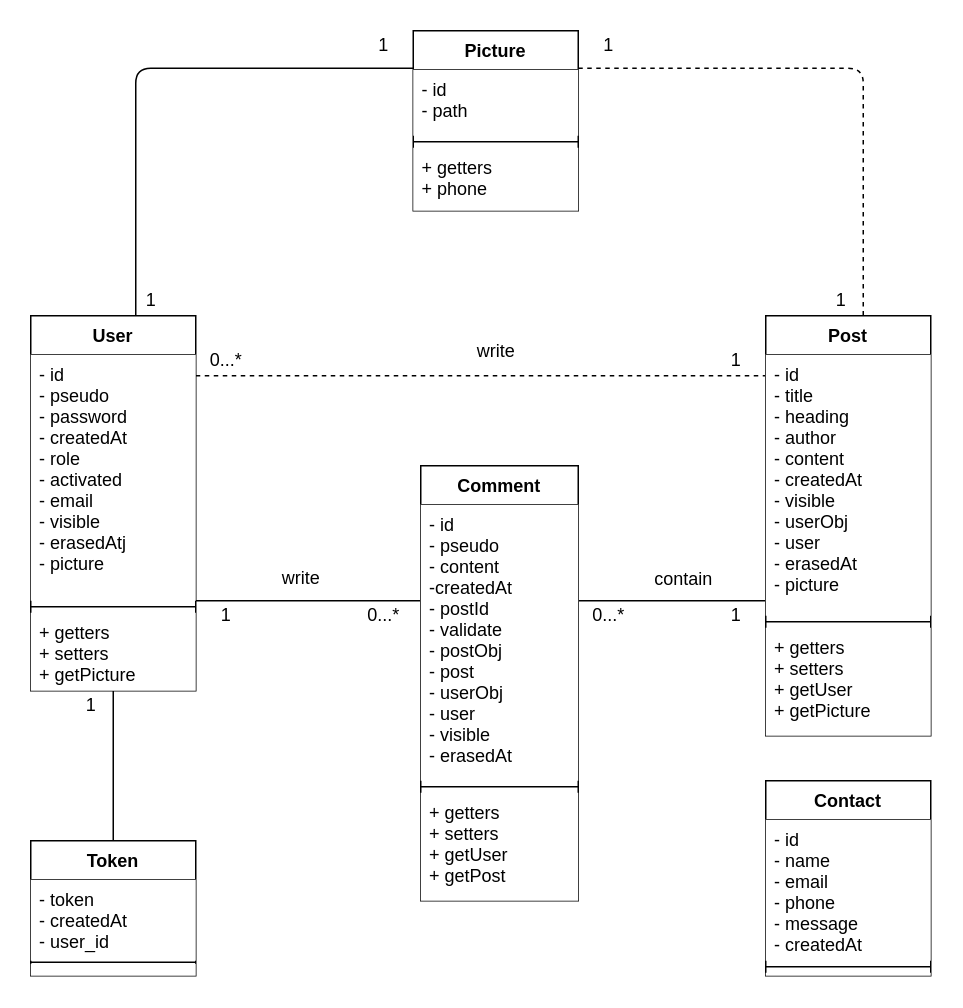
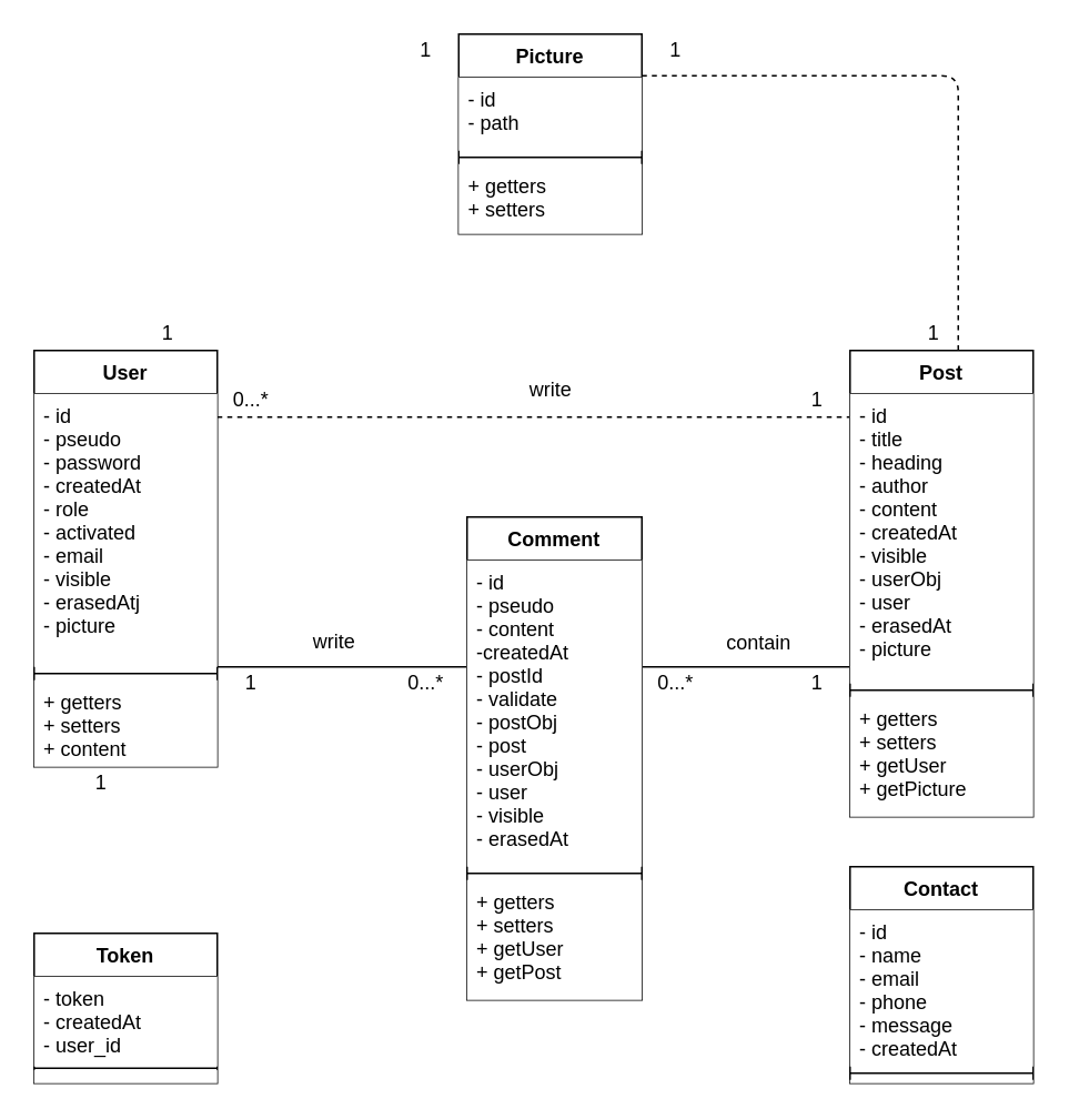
  <mxCell id="0" />
  <mxCell id="1" parent="0" />
  <mxCell id="2" value="" style="endArrow=none;html=1;strokeWidth=1;edgeStyle=orthogonalEdgeStyle;dashed=1;" parent="1" source="29" target="41" edge="1"><mxGeometry width="50" height="50" relative="1" as="geometry"><mxPoint x="300" y="390" as="sourcePoint" /><mxPoint x="350" y="340" as="targetPoint" /><Array as="points"><mxPoint x="330" y="250" /><mxPoint x="330" y="250" /></Array></mxGeometry></mxCell>
  <mxCell id="3" value="" style="endArrow=none;html=1;strokeWidth=1;edgeStyle=orthogonalEdgeStyle;" parent="1" source="29" target="13" edge="1"><mxGeometry width="50" height="50" relative="1" as="geometry"><mxPoint x="200" y="340" as="sourcePoint" /><mxPoint x="470" y="410" as="targetPoint" /><Array as="points"><mxPoint x="210" y="400" /><mxPoint x="210" y="400" /></Array></mxGeometry></mxCell>
  <mxCell id="4" value="" style="endArrow=none;html=1;strokeWidth=1;edgeStyle=orthogonalEdgeStyle;" parent="1" source="13" target="41" edge="1"><mxGeometry width="50" height="50" relative="1" as="geometry"><mxPoint x="140" y="360" as="sourcePoint" /><mxPoint x="350" y="360" as="targetPoint" /><Array as="points"><mxPoint x="450" y="400" /><mxPoint x="450" y="400" /></Array></mxGeometry></mxCell>
  <mxCell id="5" value="contain" style="text;html=1;align=center;verticalAlign=middle;resizable=0;points=[];" parent="4" vertex="1" connectable="0"><mxGeometry x="0.151" y="-2" relative="1" as="geometry"><mxPoint x="-3" y="-17" as="offset" /></mxGeometry></mxCell>
  <mxCell id="6" value="1" style="text;html=1;align=center;verticalAlign=middle;resizable=0;points=[];autosize=1;" parent="1" vertex="1"><mxGeometry x="480" y="400" width="20" height="20" as="geometry" /></mxCell>
  <mxCell id="7" value="0...*" style="text;html=1;align=center;verticalAlign=middle;resizable=0;points=[];autosize=1;" parent="1" vertex="1"><mxGeometry x="385" y="400" width="40" height="20" as="geometry" /></mxCell>
  <mxCell id="8" value="write" style="text;html=1;align=center;verticalAlign=middle;resizable=0;points=[];autosize=1;" parent="1" vertex="1"><mxGeometry x="310" y="224" width="40" height="20" as="geometry" /></mxCell>
  <mxCell id="9" value="1" style="text;html=1;align=center;verticalAlign=middle;resizable=0;points=[];autosize=1;" parent="1" vertex="1"><mxGeometry x="140" y="400" width="20" height="20" as="geometry" /></mxCell>
  <mxCell id="10" value="1" style="text;html=1;align=center;verticalAlign=middle;resizable=0;points=[];autosize=1;" parent="1" vertex="1"><mxGeometry x="480" y="230" width="20" height="20" as="geometry" /></mxCell>
  <mxCell id="11" value="write" style="text;html=1;align=center;verticalAlign=middle;resizable=0;points=[];autosize=1;" parent="1" vertex="1"><mxGeometry x="180" y="375" width="40" height="20" as="geometry" /></mxCell>
  <mxCell id="12" value="0...*" style="text;html=1;align=center;verticalAlign=middle;resizable=0;points=[];autosize=1;" parent="1" vertex="1"><mxGeometry x="235" y="400" width="40" height="20" as="geometry" /></mxCell>
  <mxCell id="13" value="Comment" style="swimlane;fontStyle=1;align=center;verticalAlign=top;childLayout=stackLayout;horizontal=1;startSize=26;horizontalStack=0;resizeParent=1;resizeParentMax=0;resizeLast=0;collapsible=1;marginBottom=0;swimlaneLine=1;backgroundOutline=0;fillColor=#ffffff;" parent="1" vertex="1"><mxGeometry x="280" y="310" width="105" height="290" as="geometry" /></mxCell>
  <mxCell id="14" value="- id&#10;- pseudo&#10;- content&#10;-createdAt&#10;- postId&#10;- validate&#10;- postObj&#10;- post&#10;- userObj&#10;- user&#10;- visible&#10;- erasedAt&#10;" style="text;strokeColor=none;fillColor=#ffffff;align=left;verticalAlign=top;spacingLeft=4;spacingRight=4;overflow=hidden;rotatable=0;points=[[0,0.5],[1,0.5]];portConstraint=eastwest;shadow=0;" parent="13" vertex="1"><mxGeometry y="26" width="105" height="184" as="geometry" /></mxCell>
  <mxCell id="15" value="" style="line;strokeWidth=1;fillColor=#ffffff;align=left;verticalAlign=middle;spacingTop=-1;spacingLeft=3;spacingRight=3;rotatable=0;labelPosition=right;points=[];portConstraint=eastwest;" parent="13" vertex="1"><mxGeometry y="210" width="105" height="8" as="geometry" /></mxCell>
  <mxCell id="16" value="+ getters&#10;+ setters&#10;+ getUser&#10;+ getPost&#10;" style="text;strokeColor=none;fillColor=#ffffff;align=left;verticalAlign=top;spacingLeft=4;spacingRight=4;overflow=hidden;rotatable=0;points=[[0,0.5],[1,0.5]];portConstraint=eastwest;" parent="13" vertex="1"><mxGeometry y="218" width="105" height="72" as="geometry" /></mxCell>
- <mxCell id="17" value="" style="endArrow=none;html=1;strokeWidth=1;edgeStyle=orthogonalEdgeStyle;" parent="1" source="29" target="25" edge="1"><mxGeometry width="50" height="50" relative="1" as="geometry"><mxPoint x="140" y="260" as="sourcePoint" /><mxPoint x="530" y="260" as="targetPoint" /><Array as="points"><mxPoint x="90" y="45" /></Array></mxGeometry></mxCell>
  <mxCell id="18" value="" style="endArrow=none;html=1;strokeWidth=1;edgeStyle=orthogonalEdgeStyle;dashed=1;" parent="1" source="25" target="41" edge="1"><mxGeometry width="50" height="50" relative="1" as="geometry"><mxPoint x="100" y="210" as="sourcePoint" /><mxPoint x="275" y="55" as="targetPoint" /><Array as="points"><mxPoint x="575" y="45" /></Array></mxGeometry></mxCell>
- <mxCell id="19" value="" style="endArrow=none;html=1;strokeWidth=1;edgeStyle=orthogonalEdgeStyle;" parent="1" source="33" target="29" edge="1"><mxGeometry width="50" height="50" relative="1" as="geometry"><mxPoint x="140" y="535" as="sourcePoint" /><mxPoint x="285" y="535" as="targetPoint" /><Array as="points" /></mxGeometry></mxCell>
  <mxCell id="20" value="1" style="text;html=1;align=center;verticalAlign=middle;resizable=0;points=[];autosize=1;" parent="1" vertex="1"><mxGeometry x="50" y="460" width="20" height="20" as="geometry" /></mxCell>
  <mxCell id="21" value="Contact" style="swimlane;fontStyle=1;align=center;verticalAlign=top;childLayout=stackLayout;horizontal=1;startSize=26;horizontalStack=0;resizeParent=1;resizeParentMax=0;resizeLast=0;collapsible=1;marginBottom=0;swimlaneLine=1;backgroundOutline=0;fillColor=#ffffff;" parent="1" vertex="1"><mxGeometry x="510" y="520" width="110" height="130" as="geometry" /></mxCell>
  <mxCell id="22" value="- id&#10;- name&#10;- email&#10;- phone&#10;- message&#10;- createdAt&#10;" style="text;strokeColor=none;fillColor=#ffffff;align=left;verticalAlign=top;spacingLeft=4;spacingRight=4;overflow=hidden;rotatable=0;points=[[0,0.5],[1,0.5]];portConstraint=eastwest;shadow=0;" parent="21" vertex="1"><mxGeometry y="26" width="110" height="94" as="geometry" /></mxCell>
  <mxCell id="23" value="" style="line;strokeWidth=1;fillColor=#ffffff;align=left;verticalAlign=middle;spacingTop=-1;spacingLeft=3;spacingRight=3;rotatable=0;labelPosition=right;points=[];portConstraint=eastwest;" parent="21" vertex="1"><mxGeometry y="120" width="110" height="8" as="geometry" /></mxCell>
  <mxCell id="24" value="" style="text;strokeColor=none;fillColor=#ffffff;align=left;verticalAlign=top;spacingLeft=4;spacingRight=4;overflow=hidden;rotatable=0;points=[[0,0.5],[1,0.5]];portConstraint=eastwest;" parent="21" vertex="1"><mxGeometry y="128" width="110" height="2" as="geometry" /></mxCell>
  <mxCell id="25" value="Picture" style="swimlane;fontStyle=1;align=center;verticalAlign=top;childLayout=stackLayout;horizontal=1;startSize=26;horizontalStack=0;resizeParent=1;resizeParentMax=0;resizeLast=0;collapsible=1;marginBottom=0;swimlaneLine=1;backgroundOutline=0;fillColor=#ffffff;" parent="1" vertex="1"><mxGeometry x="275" y="20" width="110" height="120" as="geometry" /></mxCell>
  <mxCell id="26" value="- id&#10;- path" style="text;strokeColor=none;fillColor=#ffffff;align=left;verticalAlign=top;spacingLeft=4;spacingRight=4;overflow=hidden;rotatable=0;points=[[0,0.5],[1,0.5]];portConstraint=eastwest;shadow=0;" parent="25" vertex="1"><mxGeometry y="26" width="110" height="44" as="geometry" /></mxCell>
  <mxCell id="27" value="" style="line;strokeWidth=1;fillColor=#ffffff;align=left;verticalAlign=middle;spacingTop=-1;spacingLeft=3;spacingRight=3;rotatable=0;labelPosition=right;points=[];portConstraint=eastwest;" parent="25" vertex="1"><mxGeometry y="70" width="110" height="8" as="geometry" /></mxCell>
- <mxCell id="28" value="+ getters&#10;+ phone" style="text;strokeColor=none;fillColor=#ffffff;align=left;verticalAlign=top;spacingLeft=4;spacingRight=4;overflow=hidden;rotatable=0;points=[[0,0.5],[1,0.5]];portConstraint=eastwest;" parent="25" vertex="1"><mxGeometry y="78" width="110" height="42" as="geometry" /></mxCell>
+ <mxCell id="28" value="+ getters&#10;+ setters" style="text;strokeColor=none;fillColor=#ffffff;align=left;verticalAlign=top;spacingLeft=4;spacingRight=4;overflow=hidden;rotatable=0;points=[[0,0.5],[1,0.5]];portConstraint=eastwest;" parent="25" vertex="1"><mxGeometry y="78" width="110" height="42" as="geometry" /></mxCell>
  <mxCell id="29" value="User&#10;" style="swimlane;fontStyle=1;align=center;verticalAlign=top;childLayout=stackLayout;horizontal=1;startSize=26;horizontalStack=0;resizeParent=1;resizeParentMax=0;resizeLast=0;collapsible=1;marginBottom=0;swimlaneLine=1;backgroundOutline=0;fillColor=#ffffff;" parent="1" vertex="1"><mxGeometry x="20" y="210" width="110" height="250" as="geometry" /></mxCell>
  <mxCell id="30" value="- id&#10;- pseudo&#10;- password&#10;- createdAt&#10;- role&#10;- activated&#10;- email&#10;- visible&#10;- erasedAtj&#10;- picture" style="text;strokeColor=none;fillColor=#ffffff;align=left;verticalAlign=top;spacingLeft=4;spacingRight=4;overflow=hidden;rotatable=0;points=[[0,0.5],[1,0.5]];portConstraint=eastwest;shadow=0;" parent="29" vertex="1"><mxGeometry y="26" width="110" height="164" as="geometry" /></mxCell>
  <mxCell id="31" value="" style="line;strokeWidth=1;fillColor=#ffffff;align=left;verticalAlign=middle;spacingTop=-1;spacingLeft=3;spacingRight=3;rotatable=0;labelPosition=right;points=[];portConstraint=eastwest;" parent="29" vertex="1"><mxGeometry y="190" width="110" height="8" as="geometry" /></mxCell>
- <mxCell id="32" value="+ getters&#10;+ setters&#10;+ getPicture&#10;" style="text;strokeColor=none;fillColor=#ffffff;align=left;verticalAlign=top;spacingLeft=4;spacingRight=4;overflow=hidden;rotatable=0;points=[[0,0.5],[1,0.5]];portConstraint=eastwest;" parent="29" vertex="1"><mxGeometry y="198" width="110" height="52" as="geometry" /></mxCell>
+ <mxCell id="32" value="+ getters&#10;+ setters&#10;+ content&#10;" style="text;strokeColor=none;fillColor=#ffffff;align=left;verticalAlign=top;spacingLeft=4;spacingRight=4;overflow=hidden;rotatable=0;points=[[0,0.5],[1,0.5]];portConstraint=eastwest;" parent="29" vertex="1"><mxGeometry y="198" width="110" height="52" as="geometry" /></mxCell>
  <mxCell id="33" value="Token" style="swimlane;fontStyle=1;align=center;verticalAlign=top;childLayout=stackLayout;horizontal=1;startSize=26;horizontalStack=0;resizeParent=1;resizeParentMax=0;resizeLast=0;collapsible=1;marginBottom=0;swimlaneLine=1;backgroundOutline=0;fillColor=#ffffff;" parent="1" vertex="1"><mxGeometry x="20" y="560" width="110" height="90" as="geometry" /></mxCell>
  <mxCell id="34" value="- token&#10;- createdAt&#10;- user_id&#10;" style="text;strokeColor=none;fillColor=#ffffff;align=left;verticalAlign=top;spacingLeft=4;spacingRight=4;overflow=hidden;rotatable=0;points=[[0,0.5],[1,0.5]];portConstraint=eastwest;shadow=0;" parent="33" vertex="1"><mxGeometry y="26" width="110" height="54" as="geometry" /></mxCell>
  <mxCell id="35" value="" style="line;strokeWidth=1;fillColor=#ffffff;align=left;verticalAlign=middle;spacingTop=-1;spacingLeft=3;spacingRight=3;rotatable=0;labelPosition=right;points=[];portConstraint=eastwest;" parent="33" vertex="1"><mxGeometry y="80" width="110" height="2" as="geometry" /></mxCell>
  <mxCell id="36" value="" style="text;strokeColor=none;fillColor=#ffffff;align=left;verticalAlign=top;spacingLeft=4;spacingRight=4;overflow=hidden;rotatable=0;points=[[0,0.5],[1,0.5]];portConstraint=eastwest;" parent="33" vertex="1"><mxGeometry y="82" width="110" height="8" as="geometry" /></mxCell>
  <mxCell id="37" value="1" style="text;html=1;align=center;verticalAlign=middle;resizable=0;points=[];autosize=1;" parent="1" vertex="1"><mxGeometry x="245" y="20" width="20" height="20" as="geometry" /></mxCell>
  <mxCell id="38" value="1" style="text;html=1;align=center;verticalAlign=middle;resizable=0;points=[];autosize=1;" parent="1" vertex="1"><mxGeometry x="395" y="20" width="20" height="20" as="geometry" /></mxCell>
  <mxCell id="39" value="1" style="text;html=1;align=center;verticalAlign=middle;resizable=0;points=[];autosize=1;" parent="1" vertex="1"><mxGeometry x="90" y="190" width="20" height="20" as="geometry" /></mxCell>
  <mxCell id="40" value="1" style="text;html=1;align=center;verticalAlign=middle;resizable=0;points=[];autosize=1;" parent="1" vertex="1"><mxGeometry x="550" y="190" width="20" height="20" as="geometry" /></mxCell>
  <mxCell id="41" value="Post" style="swimlane;fontStyle=1;align=center;verticalAlign=top;childLayout=stackLayout;horizontal=1;startSize=26;horizontalStack=0;resizeParent=1;resizeParentMax=0;resizeLast=0;collapsible=1;marginBottom=0;swimlaneLine=1;backgroundOutline=0;fillColor=#ffffff;" parent="1" vertex="1"><mxGeometry x="510" y="210" width="110" height="280" as="geometry" /></mxCell>
  <mxCell id="42" value="- id&#10;- title&#10;- heading&#10;- author&#10;- content&#10;- createdAt&#10;- visible&#10;- userObj&#10;- user&#10;- erasedAt&#10;- picture" style="text;strokeColor=none;fillColor=#ffffff;align=left;verticalAlign=top;spacingLeft=4;spacingRight=4;overflow=hidden;rotatable=0;points=[[0,0.5],[1,0.5]];portConstraint=eastwest;shadow=0;" parent="41" vertex="1"><mxGeometry y="26" width="110" height="174" as="geometry" /></mxCell>
  <mxCell id="43" value="" style="line;strokeWidth=1;fillColor=#ffffff;align=left;verticalAlign=middle;spacingTop=-1;spacingLeft=3;spacingRight=3;rotatable=0;labelPosition=right;points=[];portConstraint=eastwest;" parent="41" vertex="1"><mxGeometry y="200" width="110" height="8" as="geometry" /></mxCell>
  <mxCell id="44" value="+ getters&#10;+ setters&#10;+ getUser&#10;+ getPicture" style="text;strokeColor=none;fillColor=#ffffff;align=left;verticalAlign=top;spacingLeft=4;spacingRight=4;overflow=hidden;rotatable=0;points=[[0,0.5],[1,0.5]];portConstraint=eastwest;" parent="41" vertex="1"><mxGeometry y="208" width="110" height="72" as="geometry" /></mxCell>
  <mxCell id="45" value="0...*" style="text;html=1;align=center;verticalAlign=middle;resizable=0;points=[];autosize=1;" parent="1" vertex="1"><mxGeometry x="130" y="230" width="40" height="20" as="geometry" /></mxCell>
